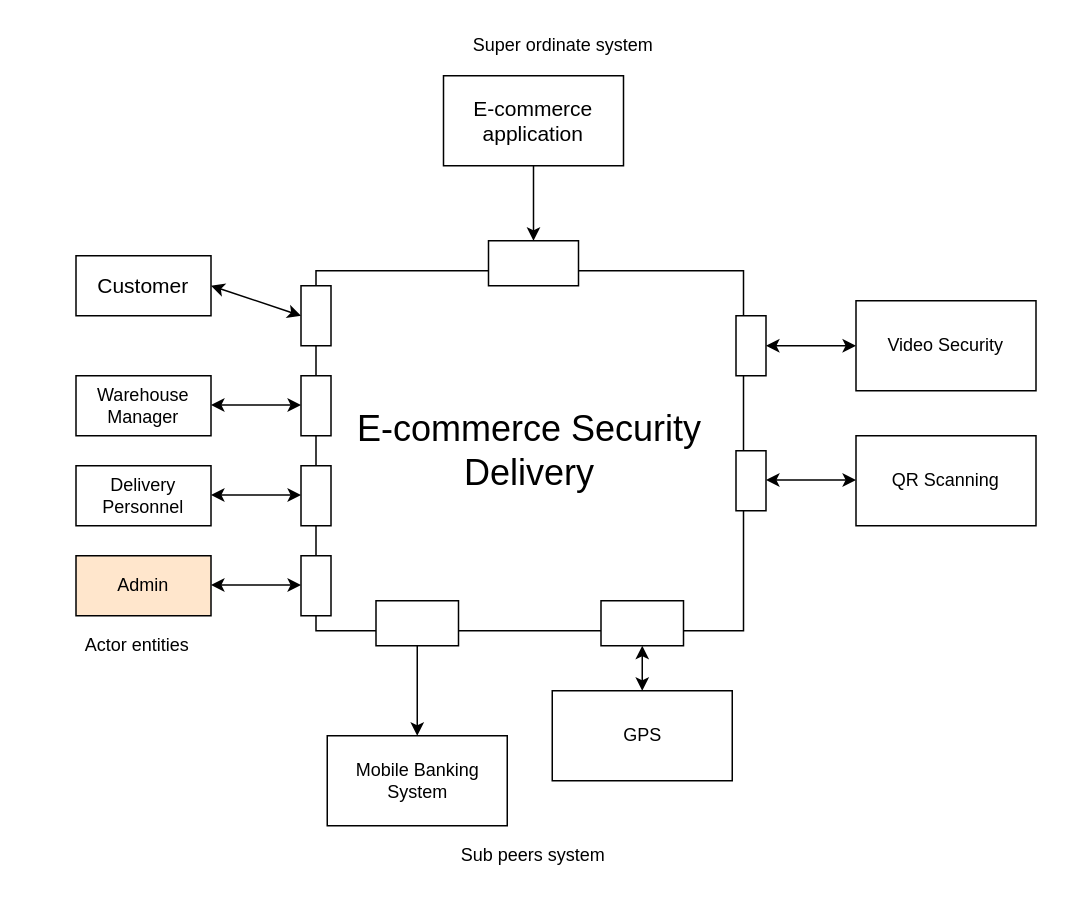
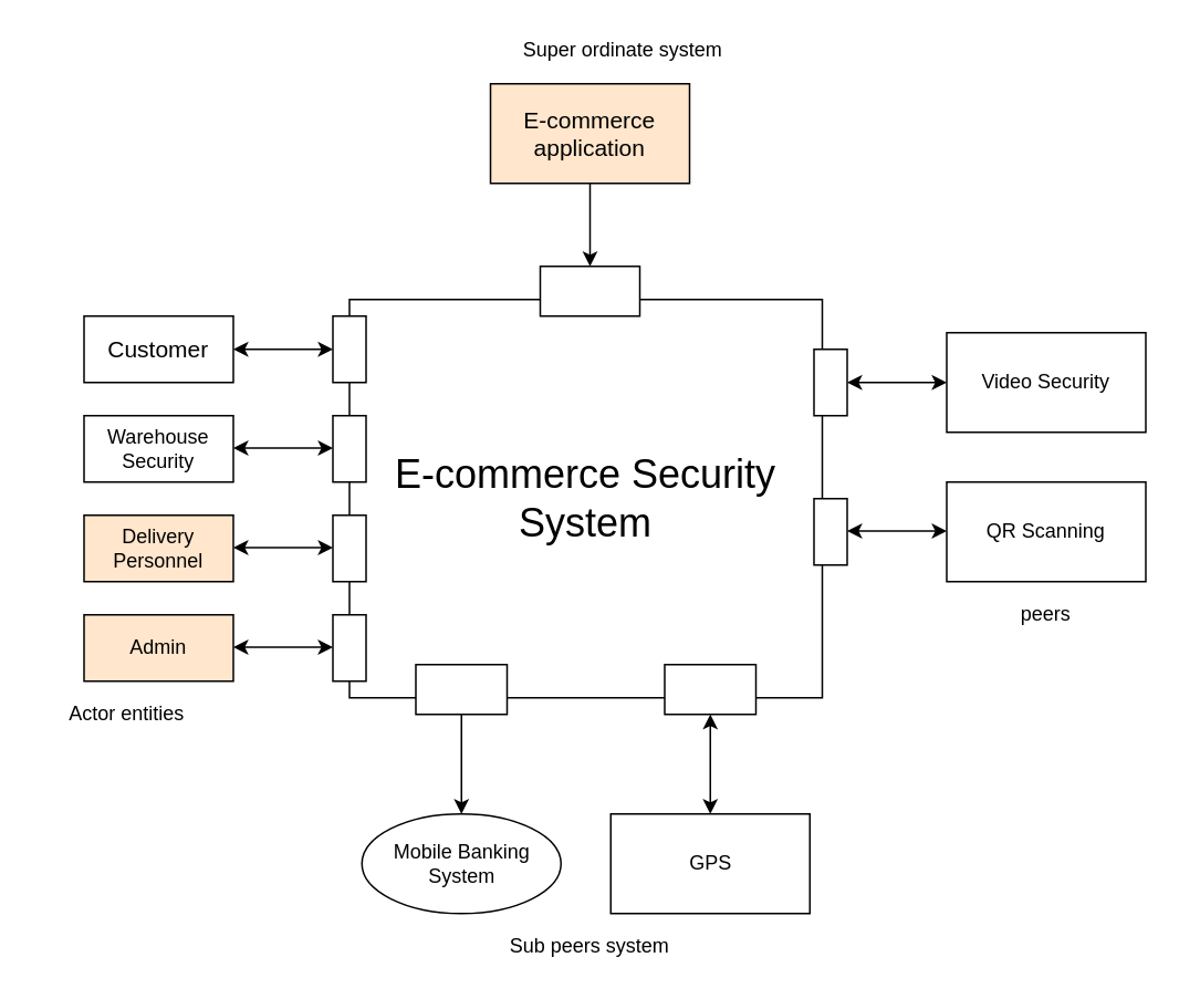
  <mxCell id="0" />
  <mxCell id="1" parent="0" />
- <mxCell id="2" value="&lt;font style=&quot;font-size: 24px&quot;&gt;E-commerce Security Delivery&lt;/font&gt;" style="rounded=0;whiteSpace=wrap;html=1;" vertex="1" parent="1"><mxGeometry x="210" y="180" width="285" height="240" as="geometry" /></mxCell>
+ <mxCell id="2" value="&lt;font style=&quot;font-size: 24px&quot;&gt;E-commerce Security System&lt;/font&gt;" style="rounded=0;whiteSpace=wrap;html=1;" vertex="1" parent="1"><mxGeometry x="210" y="180" width="285" height="240" as="geometry" /></mxCell>
  <mxCell id="3" value="" style="rounded=0;whiteSpace=wrap;html=1;" vertex="1" parent="1"><mxGeometry x="325" y="160" width="60" height="30" as="geometry" /></mxCell>
  <mxCell id="4" style="edgeStyle=orthogonalEdgeStyle;rounded=0;orthogonalLoop=1;jettySize=auto;html=1;entryX=0.5;entryY=0;entryDx=0;entryDy=0;" edge="1" parent="1" source="5" target="3"><mxGeometry relative="1" as="geometry" /></mxCell>
- <mxCell id="5" value="&lt;font style=&quot;font-size: 14px&quot;&gt;E-commerce application&lt;br&gt;&lt;/font&gt;" style="rounded=0;whiteSpace=wrap;html=1;" vertex="1" parent="1"><mxGeometry x="295" y="50" width="120" height="60" as="geometry" /></mxCell>
+ <mxCell id="5" value="&lt;font style=&quot;font-size: 14px&quot;&gt;E-commerce application&lt;br&gt;&lt;/font&gt;" style="rounded=0;whiteSpace=wrap;html=1;fillColor=#ffe6cc;" vertex="1" parent="1"><mxGeometry x="295" y="50" width="120" height="60" as="geometry" /></mxCell>
  <mxCell id="6" value="" style="rounded=0;whiteSpace=wrap;html=1;" vertex="1" parent="1"><mxGeometry x="200" y="190" width="20" height="40" as="geometry" /></mxCell>
  <mxCell id="7" value="" style="rounded=0;whiteSpace=wrap;html=1;" vertex="1" parent="1"><mxGeometry x="200" y="250" width="20" height="40" as="geometry" /></mxCell>
  <mxCell id="8" value="" style="rounded=0;whiteSpace=wrap;html=1;" vertex="1" parent="1"><mxGeometry x="200" y="310" width="20" height="40" as="geometry" /></mxCell>
- <mxCell id="9" value="&lt;font style=&quot;font-size: 14px&quot;&gt;Customer&lt;/font&gt;" style="rounded=0;whiteSpace=wrap;html=1;" vertex="1" parent="1"><mxGeometry x="50" y="170" width="90" height="40" as="geometry" /></mxCell>
+ <mxCell id="9" value="&lt;font style=&quot;font-size: 14px&quot;&gt;Customer&lt;/font&gt;" style="rounded=0;whiteSpace=wrap;html=1;" vertex="1" parent="1"><mxGeometry x="50" y="190" width="90" height="40" as="geometry" /></mxCell>
  <mxCell id="10" value="" style="endArrow=classic;startArrow=classic;html=1;exitX=1;exitY=0.5;exitDx=0;exitDy=0;entryX=0;entryY=0.5;entryDx=0;entryDy=0;" edge="1" parent="1" source="9" target="6"><mxGeometry width="50" height="50" relative="1" as="geometry"><mxPoint x="150" y="240" as="sourcePoint" /><mxPoint x="200" y="190" as="targetPoint" /></mxGeometry></mxCell>
- <mxCell id="11" value="Warehouse Manager" style="rounded=0;whiteSpace=wrap;html=1;" vertex="1" parent="1"><mxGeometry x="50" y="250" width="90" height="40" as="geometry" /></mxCell>
+ <mxCell id="11" value="Warehouse Security" style="rounded=0;whiteSpace=wrap;html=1;" vertex="1" parent="1"><mxGeometry x="50" y="250" width="90" height="40" as="geometry" /></mxCell>
  <mxCell id="12" value="" style="endArrow=classic;startArrow=classic;html=1;exitX=1;exitY=0.5;exitDx=0;exitDy=0;entryX=0;entryY=0.5;entryDx=0;entryDy=0;" edge="1" parent="1"><mxGeometry width="50" height="50" relative="1" as="geometry"><mxPoint x="140" y="269.5" as="sourcePoint" /><mxPoint x="200" y="269.5" as="targetPoint" /></mxGeometry></mxCell>
- <mxCell id="13" value="Delivery Personnel" style="rounded=0;whiteSpace=wrap;html=1;" vertex="1" parent="1"><mxGeometry x="50" y="310" width="90" height="40" as="geometry" /></mxCell>
+ <mxCell id="13" value="Delivery Personnel" style="rounded=0;whiteSpace=wrap;html=1;fillColor=#ffe6cc;" vertex="1" parent="1"><mxGeometry x="50" y="310" width="90" height="40" as="geometry" /></mxCell>
  <mxCell id="14" value="" style="endArrow=classic;startArrow=classic;html=1;exitX=1;exitY=0.5;exitDx=0;exitDy=0;entryX=0;entryY=0.5;entryDx=0;entryDy=0;" edge="1" parent="1"><mxGeometry width="50" height="50" relative="1" as="geometry"><mxPoint x="140" y="329.5" as="sourcePoint" /><mxPoint x="200" y="329.5" as="targetPoint" /></mxGeometry></mxCell>
  <mxCell id="15" style="edgeStyle=orthogonalEdgeStyle;rounded=0;orthogonalLoop=1;jettySize=auto;html=1;entryX=0.5;entryY=0;entryDx=0;entryDy=0;" edge="1" parent="1" source="16" target="17"><mxGeometry relative="1" as="geometry" /></mxCell>
  <mxCell id="16" value="" style="rounded=0;whiteSpace=wrap;html=1;" vertex="1" parent="1"><mxGeometry x="250" y="400" width="55" height="30" as="geometry" /></mxCell>
- <mxCell id="17" value="Mobile Banking System" style="rounded=0;whiteSpace=wrap;html=1;" vertex="1" parent="1"><mxGeometry x="217.5" y="490" width="120" height="60" as="geometry" /></mxCell>
+ <mxCell id="17" value="Mobile Banking System" style="ellipse;whiteSpace=wrap;html=1;" vertex="1" parent="1"><mxGeometry x="217.5" y="490" width="120" height="60" as="geometry" /></mxCell>
  <mxCell id="18" value="" style="rounded=0;whiteSpace=wrap;html=1;" vertex="1" parent="1"><mxGeometry x="490" y="210" width="20" height="40" as="geometry" /></mxCell>
  <mxCell id="19" value="Video Security" style="rounded=0;whiteSpace=wrap;html=1;" vertex="1" parent="1"><mxGeometry x="570" y="200" width="120" height="60" as="geometry" /></mxCell>
  <mxCell id="20" value="QR Scanning" style="rounded=0;whiteSpace=wrap;html=1;" vertex="1" parent="1"><mxGeometry x="570" y="290" width="120" height="60" as="geometry" /></mxCell>
  <mxCell id="21" value="" style="rounded=0;whiteSpace=wrap;html=1;" vertex="1" parent="1"><mxGeometry x="490" y="300" width="20" height="40" as="geometry" /></mxCell>
  <mxCell id="22" value="" style="rounded=0;whiteSpace=wrap;html=1;" vertex="1" parent="1"><mxGeometry x="400" y="400" width="55" height="30" as="geometry" /></mxCell>
- <mxCell id="23" value="GPS" style="rounded=0;whiteSpace=wrap;html=1;" vertex="1" parent="1"><mxGeometry x="367.5" y="460" width="120" height="60" as="geometry" /></mxCell>
+ <mxCell id="23" value="GPS" style="rounded=0;whiteSpace=wrap;html=1;" vertex="1" parent="1"><mxGeometry x="367.5" y="490" width="120" height="60" as="geometry" /></mxCell>
  <mxCell id="24" value="" style="endArrow=classic;startArrow=classic;html=1;entryX=0.5;entryY=1;entryDx=0;entryDy=0;" edge="1" parent="1" source="23" target="22"><mxGeometry width="50" height="50" relative="1" as="geometry"><mxPoint x="420" y="440" as="sourcePoint" /><mxPoint x="470" y="390" as="targetPoint" /></mxGeometry></mxCell>
  <mxCell id="25" value="" style="endArrow=classic;startArrow=classic;html=1;exitX=1;exitY=0.5;exitDx=0;exitDy=0;entryX=0;entryY=0.5;entryDx=0;entryDy=0;" edge="1" parent="1" source="18" target="19"><mxGeometry width="50" height="50" relative="1" as="geometry"><mxPoint x="600" y="430" as="sourcePoint" /><mxPoint x="650" y="380" as="targetPoint" /></mxGeometry></mxCell>
  <mxCell id="26" value="" style="endArrow=classic;startArrow=classic;html=1;exitX=1;exitY=0.5;exitDx=0;exitDy=0;entryX=0;entryY=0.5;entryDx=0;entryDy=0;" edge="1" parent="1"><mxGeometry width="50" height="50" relative="1" as="geometry"><mxPoint x="510" y="319.5" as="sourcePoint" /><mxPoint x="570" y="319.5" as="targetPoint" /></mxGeometry></mxCell>
  <mxCell id="27" value="Super ordinate system" style="text;html=1;strokeColor=none;fillColor=none;align=center;verticalAlign=middle;whiteSpace=wrap;rounded=0;" vertex="1" parent="1"><mxGeometry x="304" y="20" width="142" height="20" as="geometry" /></mxCell>
  <mxCell id="28" value="Sub peers system" style="text;html=1;strokeColor=none;fillColor=none;align=center;verticalAlign=middle;whiteSpace=wrap;rounded=0;" vertex="1" parent="1"><mxGeometry x="284" y="560" width="142" height="20" as="geometry" /></mxCell>
- <mxCell id="30" value="Actor entities" style="text;html=1;strokeColor=none;fillColor=none;align=center;verticalAlign=middle;whiteSpace=wrap;rounded=0;" vertex="1" parent="1"><mxGeometry x="20" y="420" width="142" height="20" as="geometry" /></mxCell>
+ <mxCell id="29" value="peers" style="text;html=1;strokeColor=none;fillColor=none;align=center;verticalAlign=middle;whiteSpace=wrap;rounded=0;" vertex="1" parent="1"><mxGeometry x="559" y="360" width="142" height="20" as="geometry" /></mxCell>
+ <mxCell id="30" value="Actor entities" style="text;html=1;strokeColor=none;fillColor=none;align=center;verticalAlign=middle;whiteSpace=wrap;rounded=0;" vertex="1" parent="1"><mxGeometry x="5" y="420" width="142" height="20" as="geometry" /></mxCell>
  <mxCell id="31" value="" style="rounded=0;whiteSpace=wrap;html=1;" vertex="1" parent="1"><mxGeometry x="200" y="370" width="20" height="40" as="geometry" /></mxCell>
  <mxCell id="32" value="Admin" style="rounded=0;whiteSpace=wrap;html=1;fillColor=#ffe6cc;" vertex="1" parent="1"><mxGeometry x="50" y="370" width="90" height="40" as="geometry" /></mxCell>
  <mxCell id="33" value="" style="endArrow=classic;startArrow=classic;html=1;exitX=1;exitY=0.5;exitDx=0;exitDy=0;entryX=0;entryY=0.5;entryDx=0;entryDy=0;" edge="1" parent="1"><mxGeometry width="50" height="50" relative="1" as="geometry"><mxPoint x="140" y="389.5" as="sourcePoint" /><mxPoint x="200" y="389.5" as="targetPoint" /></mxGeometry></mxCell>
